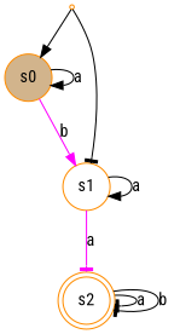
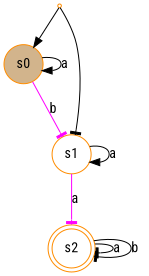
  digraph {
    fontname="Roboto Condensed"
    rankdir=TB
    node [color=darkorange fillcolor=white fontname="Roboto Condensed" shape=circle style=filled]
    edge [arrowhead=tee color=black fontname="Roboto Condensed"]
    s2 [shape=doublecircle]
    p [shape=point]
    s0 [fillcolor=tan]
    s1
    s2 -> s2 [label=a]
    s2 -> s2 [label=b]
    p -> s0 [arrowhead=normal color=""]
    p -> s1 [color=""]
    s0 -> s0 [arrowhead=normal label=a]
-   s0 -> s1 [arrowhead=normal color=magenta label=b]
+   s0 -> s1 [color=magenta label=b]
    s1 -> s2 [color=magenta label=a]
    s1 -> s1 [arrowhead=normal label=a]
  }
